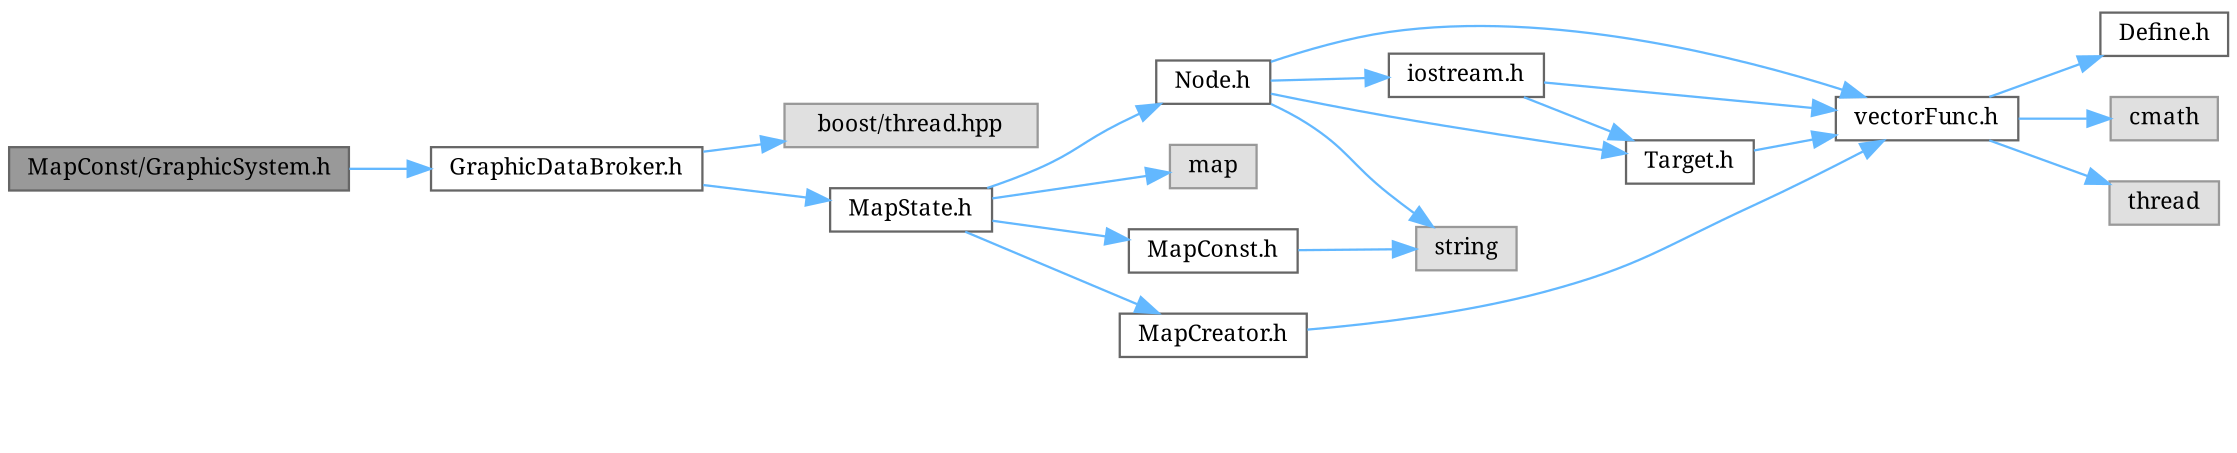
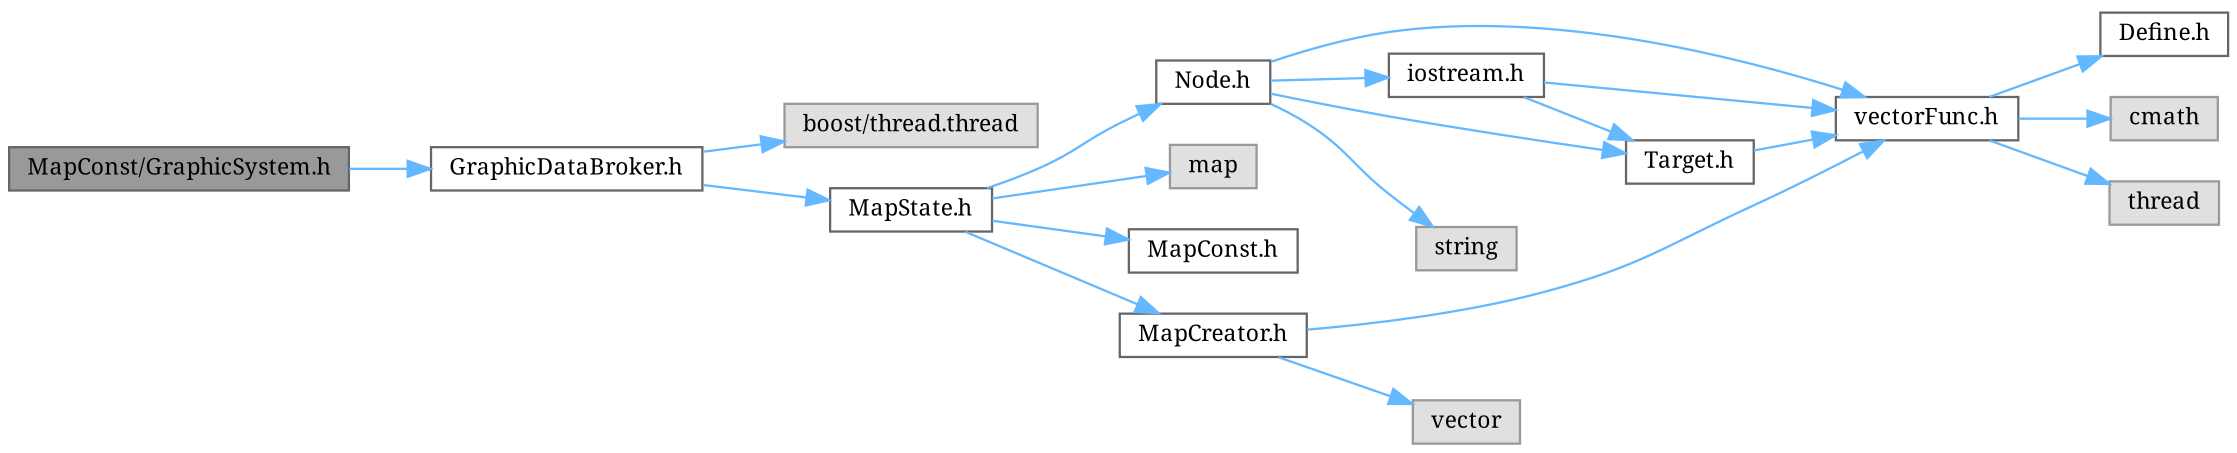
  digraph {
    fontname="Noto Serif"
    rankdir=LR
    node [color=grey40 fillcolor=white fontname="Noto Serif" fontsize=10 shape=box style=filled]
    edge [color=steelblue1 fontname="Noto Serif" fontsize=10 labelfontname=Helvetica labelfontsize=10 style=solid]
    n1 [color=gray40 fillcolor=grey60 fontcolor=black height=0.2 label="MapConst/GraphicSystem.h" width=0.4]
    n2 [height=0.2 label="GraphicDataBroker.h" width=0.4]
-   n3 [color=grey60 fillcolor="#E0E0E0" height=0.2 label="boost/thread.hpp" width=0.4]
+   n3 [color=grey60 fillcolor="#E0E0E0" height=0.2 label="boost/thread.thread" width=0.4]
    n4 [height=0.2 label="MapState.h" width=0.4]
    n5 [height=0.2 label="Node.h" width=0.4]
    n6 [color=grey60 fillcolor="#E0E0E0" height=0.2 label=map width=0.4]
    n7 [height=0.2 label="MapCreator.h" width=0.4]
    n8 [height=0.2 label="MapConst.h" width=0.4]
    n9 [height=0.2 label="vectorFunc.h" width=0.4]
    n10 [color=grey60 fillcolor="#E0E0E0" height=0.2 label=string width=0.4]
    n11 [height=0.2 label="iostream.h" width=0.4]
    n12 [height=0.2 label="Target.h" width=0.4]
+   n13 [color=grey60 fillcolor="#E0E0E0" height=0.2 label=vector width=0.4]
    n14 [height=0.2 label="Define.h" width=0.4]
    n15 [color=grey60 fillcolor="#E0E0E0" height=0.2 label=cmath width=0.4]
    n16 [color=grey60 fillcolor="#E0E0E0" height=0.2 label=thread width=0.4]
    n1 -> n2
    n2 -> n3
    n2 -> n4
    n4 -> n5
    n4 -> n6
    n4 -> n7
    n4 -> n8
    n5 -> n9
    n5 -> n10
    n5 -> n11
    n5 -> n12
    n7 -> n9
-   n8 -> n10
+   n7 -> n13
    n9 -> n14
    n9 -> n15
    n9 -> n16
    n11 -> n9
    n11 -> n12
    n12 -> n9
  }
